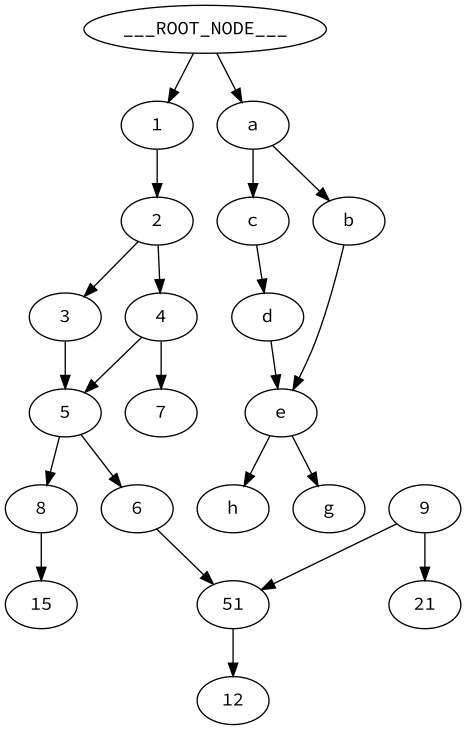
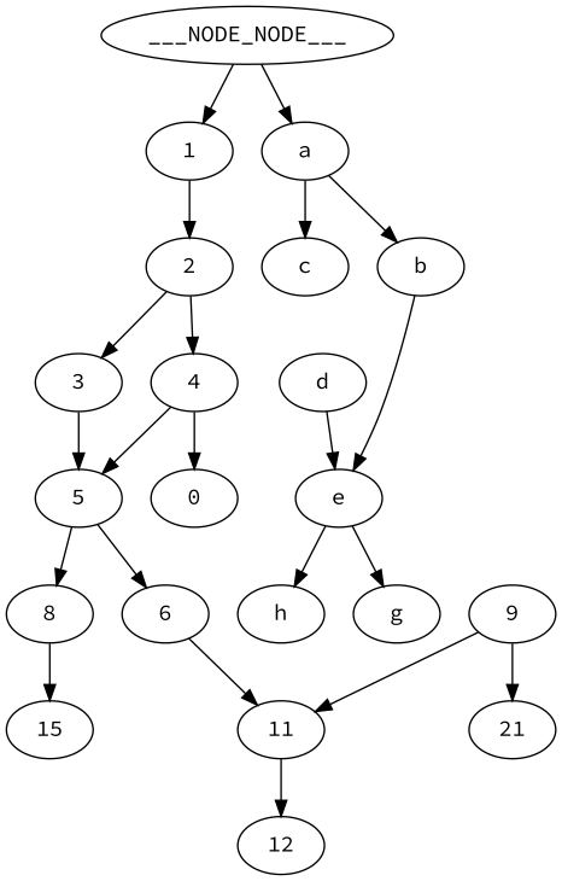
  digraph {
    fontname="Source Code Pro"
    node [fontname="Source Code Pro"]
    edge [fontname="Source Code Pro"]
-   ___ROOT_NODE___
+   ___ROOT_NODE___ [label=___NODE_NODE___]
    1
    a
    2
    b
    c
    3
    4
    5
-   7
+   7 [label=0]
    6
    8
-   11 [label=51]
+   11
    n14 [label=15]
    9
    21
    12
    e
    d
    g
    h
    ___ROOT_NODE___ -> 1
    ___ROOT_NODE___ -> a
    1 -> 2
    a -> b
    a -> c
    2 -> 3
    2 -> 4
    b -> e
-   c -> d
    3 -> 5
    4 -> 5
    4 -> 7
    5 -> 6
    5 -> 8
    6 -> 11
    8 -> n14
    11 -> 12
    9 -> 11
    9 -> 21
    e -> g
    e -> h
    d -> e
  }
